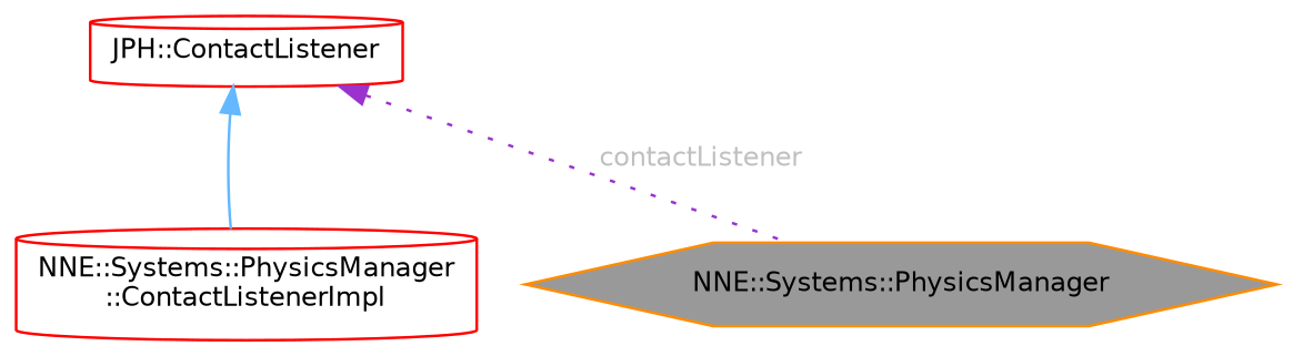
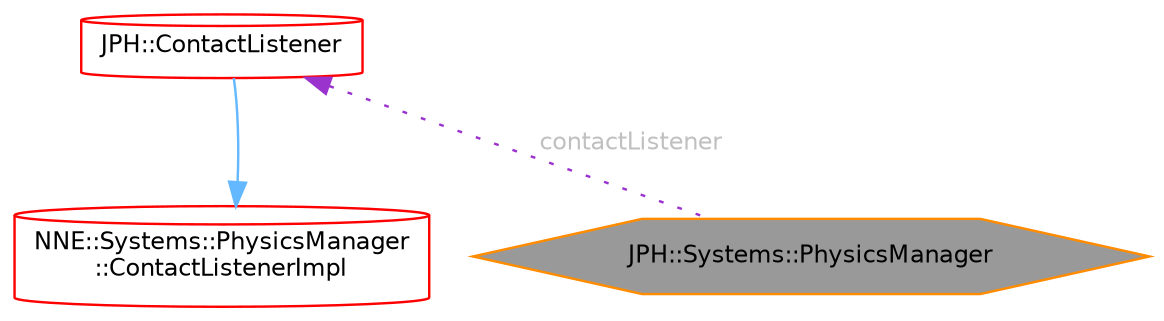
  digraph {
    node [color=red fillcolor=white fontname=Helvetica fontsize=10 shape=cylinder style=filled]
    edge [dir=back fontname=Helvetica fontsize=10 labelfontname=Helvetica labelfontsize=10]
-   n1 [color=darkorange fillcolor=grey60 fontcolor=black height=0.2 label="NNE::Systems::PhysicsManager" shape=hexagon width=0.4]
+   n1 [color=darkorange fillcolor=grey60 fontcolor=black height=0.2 label="JPH::Systems::PhysicsManager" shape=hexagon width=0.4]
    n2 [height=0.2 label="NNE::Systems::PhysicsManager\l::ContactListenerImpl" width=0.4]
    n3 [height=0.2 label="JPH::ContactListener" width=0.4]
    n3 -> n1 [color=darkorchid3 fontcolor=grey label=<<TABLE CELLBORDER="0" BORDER="0"><TR><TD VALIGN="top" ALIGN="LEFT" CELLPADDING="1" CELLSPACING="0">contactListener</TD></TR> </TABLE>> style=dotted]
-   n3 -> n2 [color=steelblue1 style=solid]
+   n2 -> n3 [color=steelblue1 style=solid]
  }
